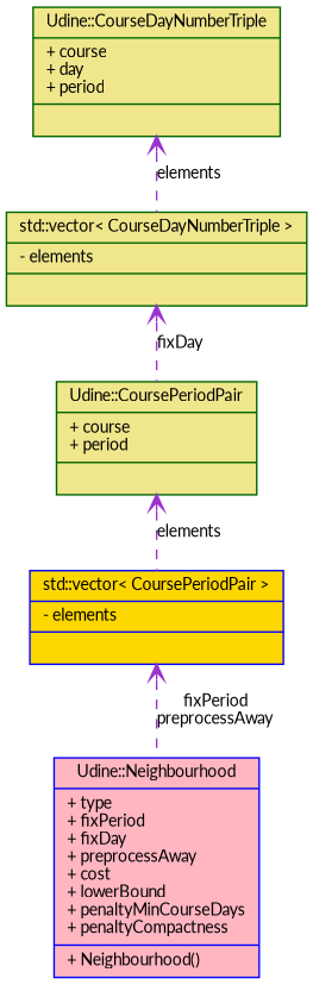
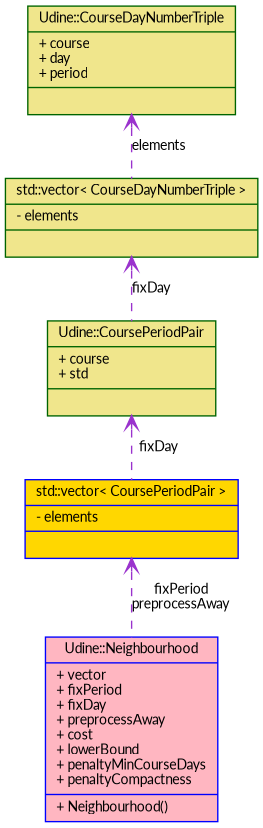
  digraph {
    fontname=Lato
    node [color=darkgreen fillcolor=khaki fontname=Lato fontsize=10 shape=record style=filled]
    edge [arrowtail=open color=darkorchid3 dir=back fontname=Lato fontsize=10 labelfontname=FreeSans labelfontsize=10 style=dashed]
-   n1 [color=blue fillcolor=lightpink fontcolor=black height=0.2 label="{Udine::Neighbourhood\n|+ type\l+ fixPeriod\l+ fixDay\l+ preprocessAway\l+ cost\l+ lowerBound\l+ penaltyMinCourseDays\l+ penaltyCompactness\l|+ Neighbourhood()\l}" width=0.4]
+   n1 [color=blue fillcolor=lightpink fontcolor=black height=0.2 label="{Udine::Neighbourhood\n|+ vector\l+ fixPeriod\l+ fixDay\l+ preprocessAway\l+ cost\l+ lowerBound\l+ penaltyMinCourseDays\l+ penaltyCompactness\l|+ Neighbourhood()\l}" width=0.4]
    n2 [height=0.2 label="{std::vector\< CourseDayNumberTriple \>\n|- elements\l|}" width=0.4]
-   n3 [height=0.2 label="{Udine::CoursePeriodPair\n|+ course\l+ period\l|}" width=0.4]
+   n3 [height=0.2 label="{Udine::CoursePeriodPair\n|+ course\l+ std\l|}" width=0.4]
    n4 [height=0.2 label="{Udine::CourseDayNumberTriple\n|+ course\l+ day\l+ period\l|}" width=0.4]
    n5 [color=blue fillcolor=gold height=0.2 label="{std::vector\< CoursePeriodPair \>\n|- elements\l|}" width=0.4]
    n2 -> n3 [label=fixDay]
-   n3 -> n5 [label=elements]
+   n3 -> n5 [label=fixDay]
    n4 -> n2 [label=elements]
    n5 -> n1 [label="fixPeriod\npreprocessAway"]
  }
